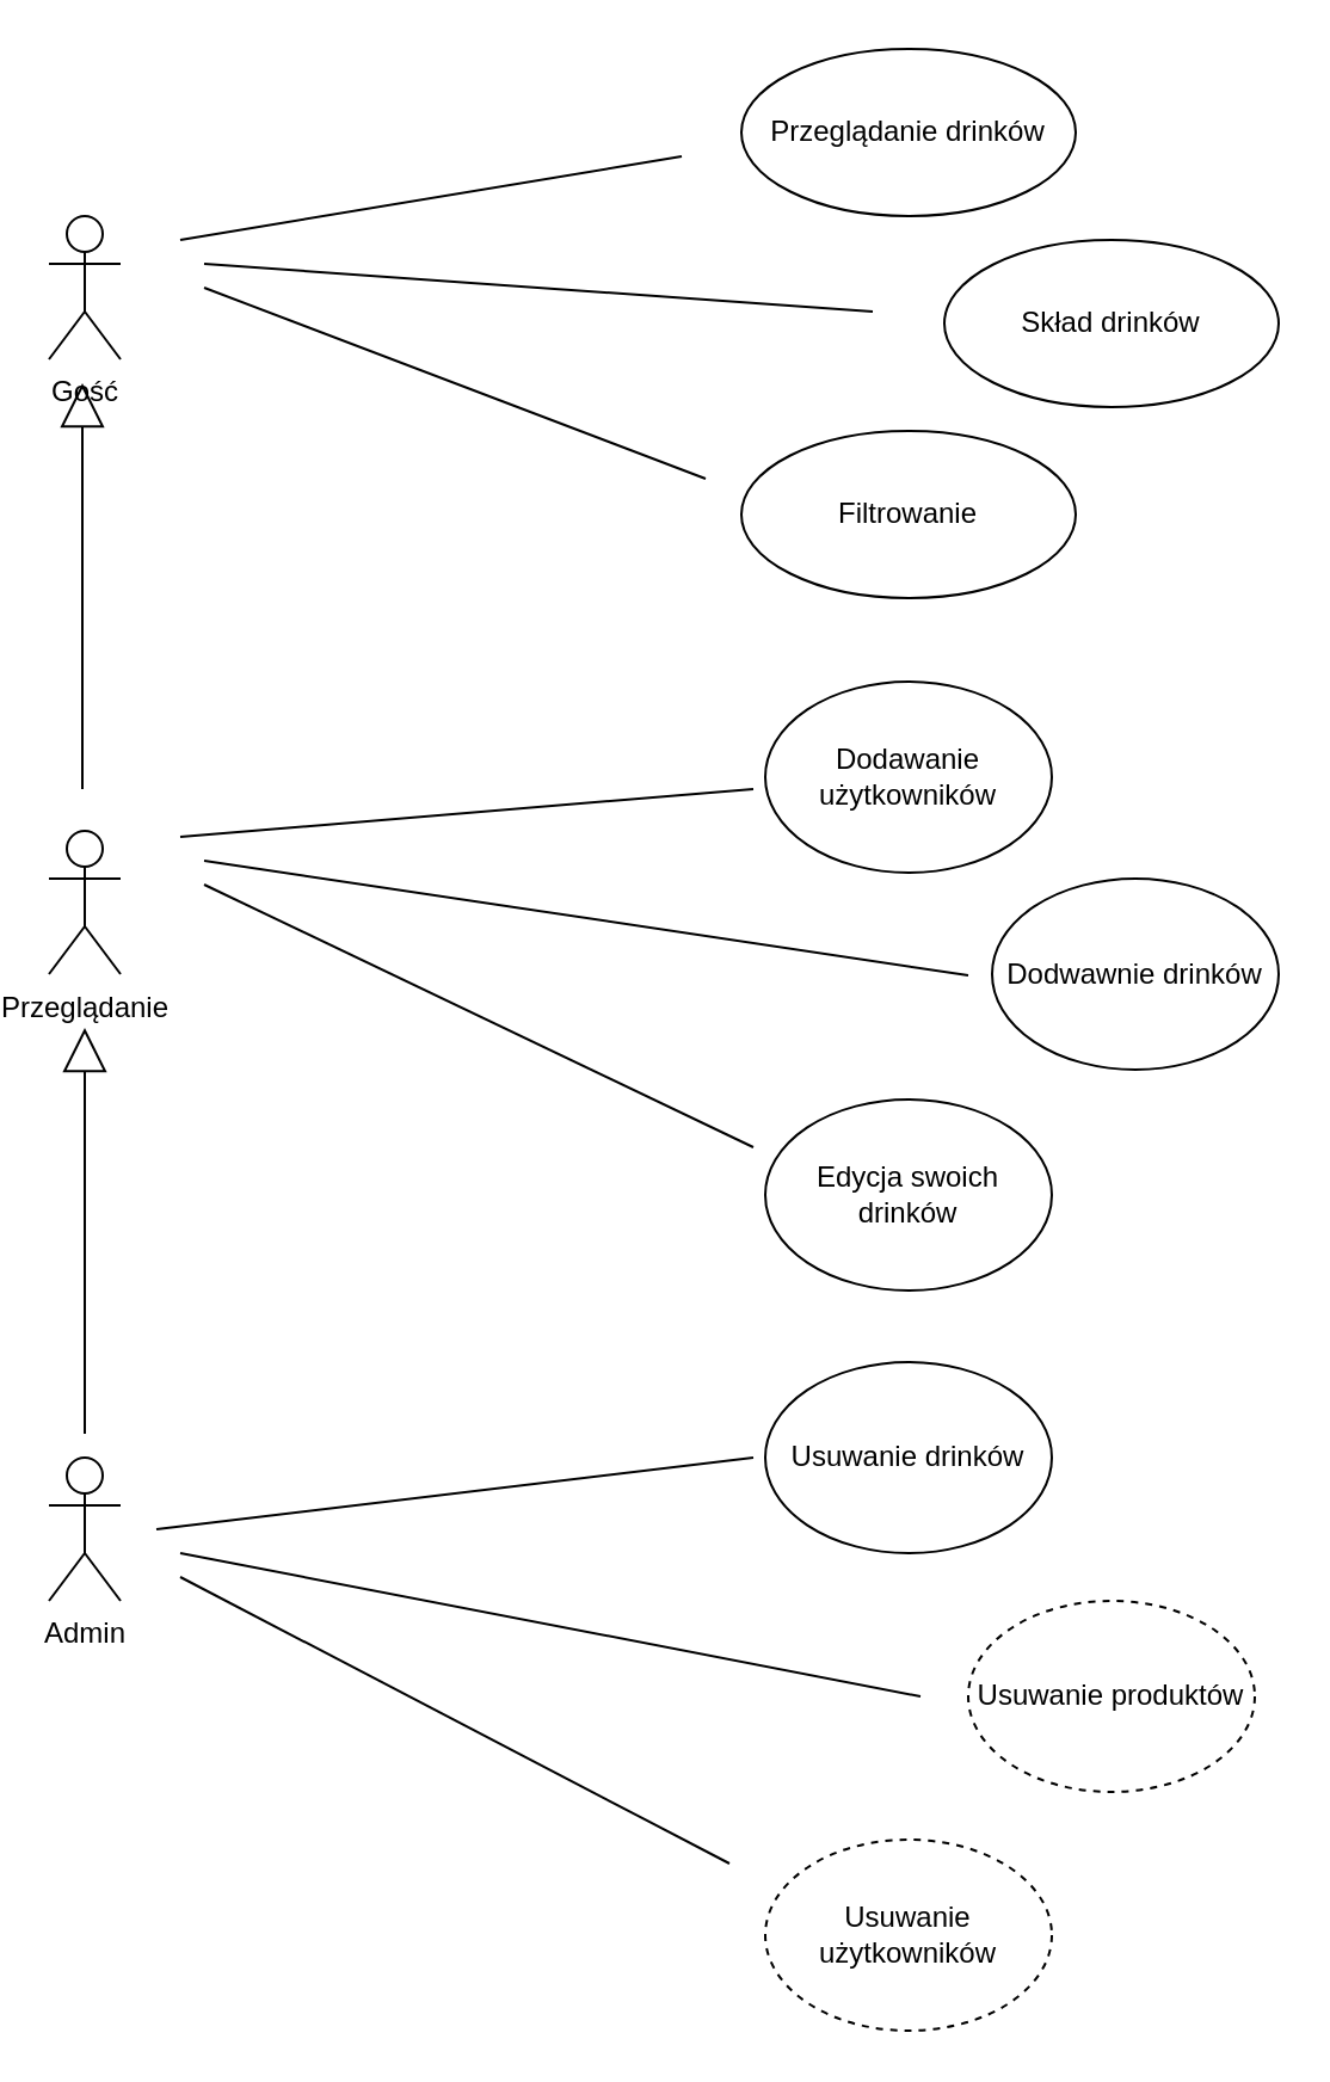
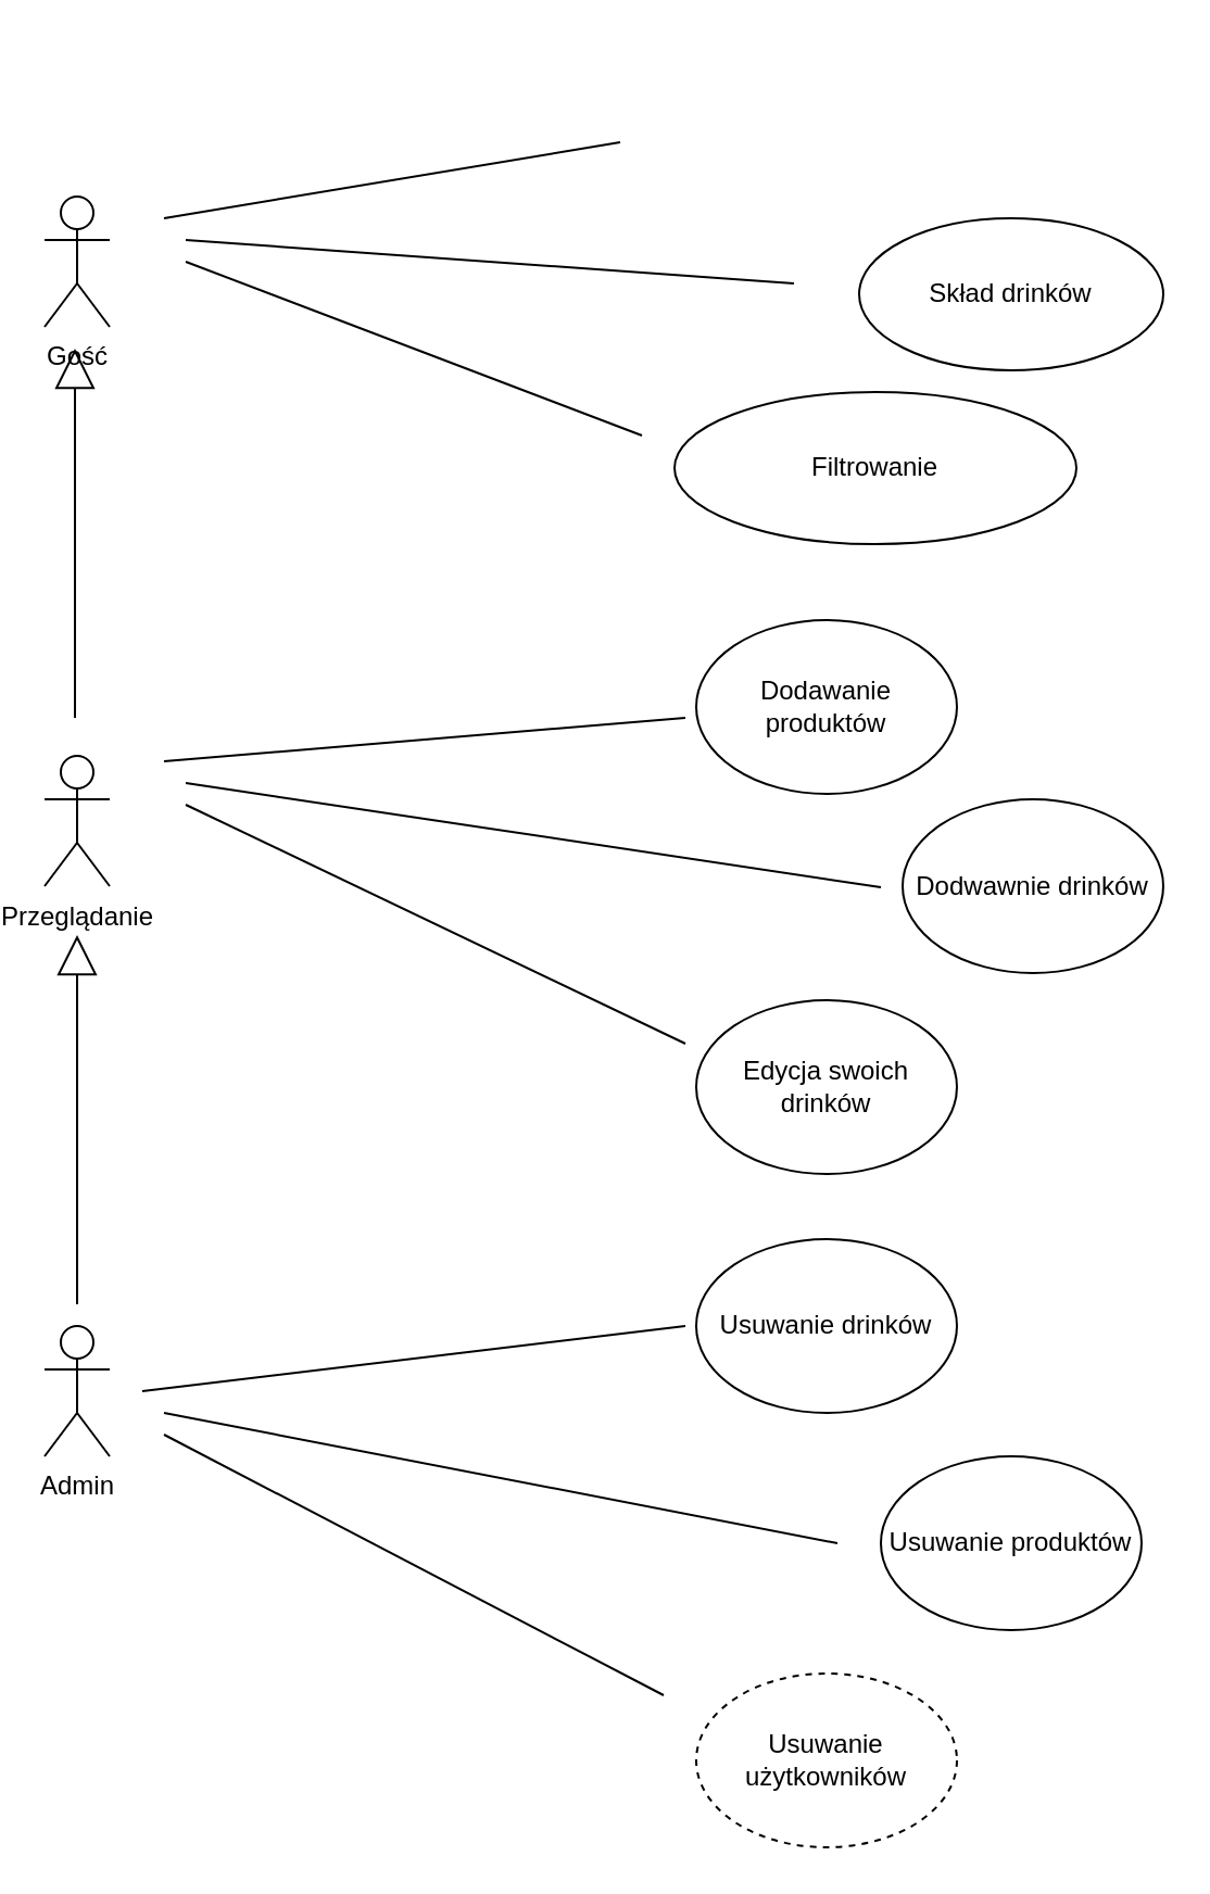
  <mxCell id="0" />
  <mxCell id="1" parent="0" />
  <mxCell id="2" value="Gość" style="shape=umlActor;verticalLabelPosition=bottom;labelBackgroundColor=#ffffff;verticalAlign=top;html=1;" vertex="1" parent="1"><mxGeometry x="20" y="90" width="30" height="60" as="geometry" /></mxCell>
  <mxCell id="3" value="Przeglądanie" style="shape=umlActor;verticalLabelPosition=bottom;labelBackgroundColor=#ffffff;verticalAlign=top;html=1;" vertex="1" parent="1"><mxGeometry x="20" y="347.5" width="30" height="60" as="geometry" /></mxCell>
  <mxCell id="4" value="Admin" style="shape=umlActor;verticalLabelPosition=bottom;labelBackgroundColor=#ffffff;verticalAlign=top;html=1;outlineConnect=0;" vertex="1" parent="1"><mxGeometry x="20" y="610" width="30" height="60" as="geometry" /></mxCell>
- <mxCell id="5" value="Przeglądanie drinków" style="ellipse;whiteSpace=wrap;html=1;" vertex="1" parent="1"><mxGeometry x="310" y="20" width="140" height="70" as="geometry" /></mxCell>
  <mxCell id="6" value="Skład drinków" style="ellipse;whiteSpace=wrap;html=1;" vertex="1" parent="1"><mxGeometry x="395" y="100" width="140" height="70" as="geometry" /></mxCell>
- <mxCell id="7" value="Filtrowanie" style="ellipse;whiteSpace=wrap;html=1;" vertex="1" parent="1"><mxGeometry x="310" y="180" width="140" height="70" as="geometry" /></mxCell>
- <mxCell id="8" value="Dodawanie użytkowników" style="ellipse;whiteSpace=wrap;html=1;" vertex="1" parent="1"><mxGeometry x="320" y="285" width="120" height="80" as="geometry" /></mxCell>
+ <mxCell id="7" value="Filtrowanie" style="ellipse;whiteSpace=wrap;html=1;" vertex="1" parent="1"><mxGeometry x="310" y="180" width="185" height="70" as="geometry" /></mxCell>
+ <mxCell id="8" value="Dodawanie produktów" style="ellipse;whiteSpace=wrap;html=1;" vertex="1" parent="1"><mxGeometry x="320" y="285" width="120" height="80" as="geometry" /></mxCell>
  <mxCell id="9" value="Dodwawnie drinków" style="ellipse;whiteSpace=wrap;html=1;" vertex="1" parent="1"><mxGeometry x="415" y="367.5" width="120" height="80" as="geometry" /></mxCell>
  <mxCell id="10" value="Edycja swoich drinków" style="ellipse;whiteSpace=wrap;html=1;" vertex="1" parent="1"><mxGeometry x="320" y="460" width="120" height="80" as="geometry" /></mxCell>
  <mxCell id="11" value="Usuwanie drinków" style="ellipse;whiteSpace=wrap;html=1;" vertex="1" parent="1"><mxGeometry x="320" y="570" width="120" height="80" as="geometry" /></mxCell>
  <mxCell id="12" value="Usuwanie użytkowników" style="ellipse;whiteSpace=wrap;html=1;dashed=1;" vertex="1" parent="1"><mxGeometry x="320" y="770" width="120" height="80" as="geometry" /></mxCell>
  <mxCell id="13" value="" style="endArrow=none;html=1;" edge="1" parent="1"><mxGeometry width="50" height="50" relative="1" as="geometry"><mxPoint x="75" y="100" as="sourcePoint" /><mxPoint x="285" y="65" as="targetPoint" /></mxGeometry></mxCell>
  <mxCell id="14" value="" style="endArrow=none;html=1;" edge="1" parent="1"><mxGeometry width="50" height="50" relative="1" as="geometry"><mxPoint x="85" y="110" as="sourcePoint" /><mxPoint x="365" y="130" as="targetPoint" /></mxGeometry></mxCell>
  <mxCell id="15" value="" style="endArrow=none;html=1;" edge="1" parent="1"><mxGeometry width="50" height="50" relative="1" as="geometry"><mxPoint x="85" y="120" as="sourcePoint" /><mxPoint x="295" y="200" as="targetPoint" /></mxGeometry></mxCell>
  <mxCell id="16" value="" style="endArrow=block;endSize=16;endFill=0;html=1;" edge="1" parent="1"><mxGeometry width="160" relative="1" as="geometry"><mxPoint x="34" y="330" as="sourcePoint" /><mxPoint x="34" y="160" as="targetPoint" /></mxGeometry></mxCell>
  <mxCell id="17" value="" style="endArrow=none;html=1;" edge="1" parent="1"><mxGeometry width="50" height="50" relative="1" as="geometry"><mxPoint x="75" y="350" as="sourcePoint" /><mxPoint x="315" y="330" as="targetPoint" /></mxGeometry></mxCell>
  <mxCell id="18" value="" style="endArrow=none;html=1;" edge="1" parent="1"><mxGeometry width="50" height="50" relative="1" as="geometry"><mxPoint x="85" y="360" as="sourcePoint" /><mxPoint x="405" y="408" as="targetPoint" /></mxGeometry></mxCell>
  <mxCell id="19" value="" style="endArrow=none;html=1;" edge="1" parent="1"><mxGeometry width="50" height="50" relative="1" as="geometry"><mxPoint x="85" y="370" as="sourcePoint" /><mxPoint x="315" y="480" as="targetPoint" /></mxGeometry></mxCell>
  <mxCell id="20" value="" style="endArrow=none;html=1;" edge="1" parent="1"><mxGeometry width="50" height="50" relative="1" as="geometry"><mxPoint x="65" y="640" as="sourcePoint" /><mxPoint x="315" y="610" as="targetPoint" /></mxGeometry></mxCell>
  <mxCell id="21" value="" style="endArrow=none;html=1;" edge="1" parent="1"><mxGeometry width="50" height="50" relative="1" as="geometry"><mxPoint x="75" y="660" as="sourcePoint" /><mxPoint x="305" y="780" as="targetPoint" /></mxGeometry></mxCell>
- <mxCell id="22" value="Usuwanie produktów" style="ellipse;whiteSpace=wrap;html=1;dashed=1;" vertex="1" parent="1"><mxGeometry x="405" y="670" width="120" height="80" as="geometry" /></mxCell>
+ <mxCell id="22" value="Usuwanie produktów" style="ellipse;whiteSpace=wrap;html=1;" vertex="1" parent="1"><mxGeometry x="405" y="670" width="120" height="80" as="geometry" /></mxCell>
  <mxCell id="23" value="" style="endArrow=none;html=1;" edge="1" parent="1"><mxGeometry width="50" height="50" relative="1" as="geometry"><mxPoint x="75" y="650" as="sourcePoint" /><mxPoint x="385" y="710" as="targetPoint" /></mxGeometry></mxCell>
  <mxCell id="24" value="" style="endArrow=block;endSize=16;endFill=0;html=1;" edge="1" parent="1"><mxGeometry width="160" relative="1" as="geometry"><mxPoint x="35" y="600" as="sourcePoint" /><mxPoint x="35" y="430" as="targetPoint" /></mxGeometry></mxCell>
